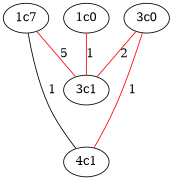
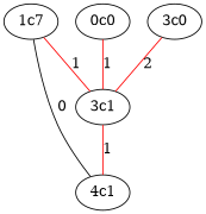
  graph {
    edge [color=red]
-   "0c0" [label="1c0"]
+   "0c0"
    "3c1"
    n3 [label="1c7"]
    "4c1"
    n5 [label="3c0"]
    "0c0" -- "3c1" [label=1]
-   n3 -- "3c1" [label=5]
-   n3 -- "4c1" [label=1 color=""]
+   n3 -- "3c1" [label=1]
+   n3 -- "4c1" [label=0 color=""]
    n5 -- "3c1" [label=2]
-   n5 -- "4c1" [label=1]
+   "3c1" -- "4c1" [label=1]
  }
